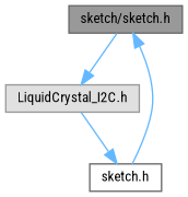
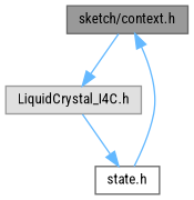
  digraph {
    fontname="Roboto Condensed"
    node [fontname="Roboto Condensed" fontsize=10 shape=box style=filled]
    edge [color=steelblue1 fontname="Roboto Condensed" fontsize=10 labelfontname=Helvetica labelfontsize=10 style=solid]
-   n1 [color=gray40 fillcolor=grey60 fontcolor=black height=0.2 label="sketch/sketch.h" width=0.4]
-   n2 [color=grey60 fillcolor="#E0E0E0" height=0.2 label="LiquidCrystal_I2C.h" width=0.4]
-   n3 [color=grey40 fillcolor=white height=0.2 label="sketch.h" width=0.4]
+   n1 [color=gray40 fillcolor=grey60 fontcolor=black height=0.2 label="sketch/context.h" width=0.4]
+   n2 [color=grey60 fillcolor="#E0E0E0" height=0.2 label="LiquidCrystal_I4C.h" width=0.4]
+   n3 [color=grey40 fillcolor=white height=0.2 label="state.h" width=0.4]
    n1 -> n2
    n2 -> n3
    n3 -> n1
  }
